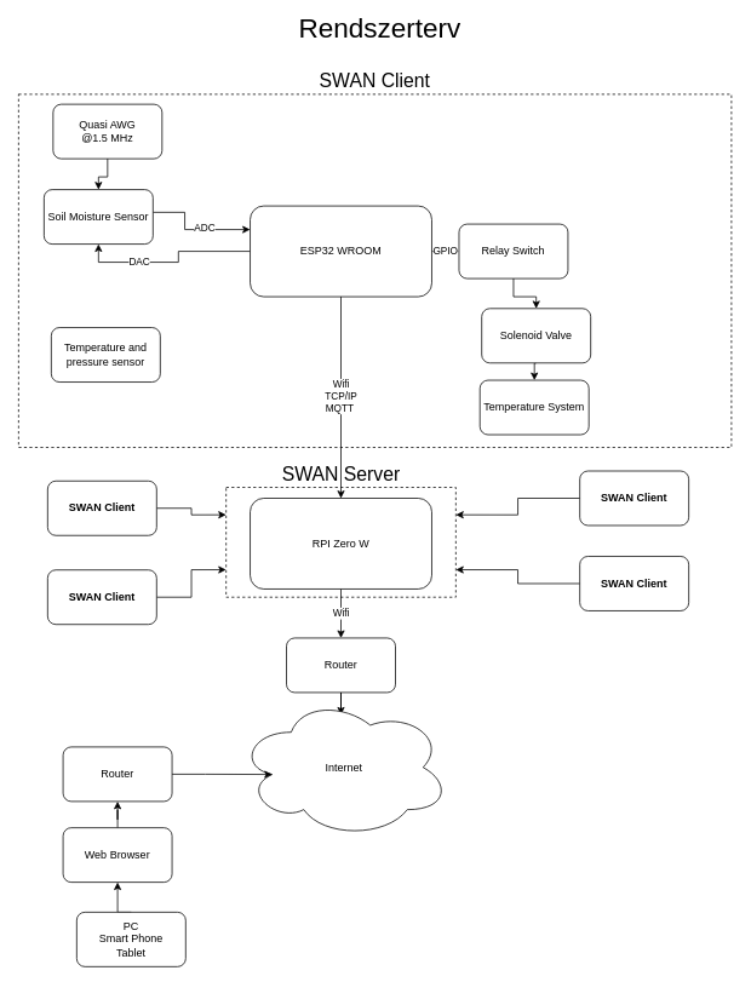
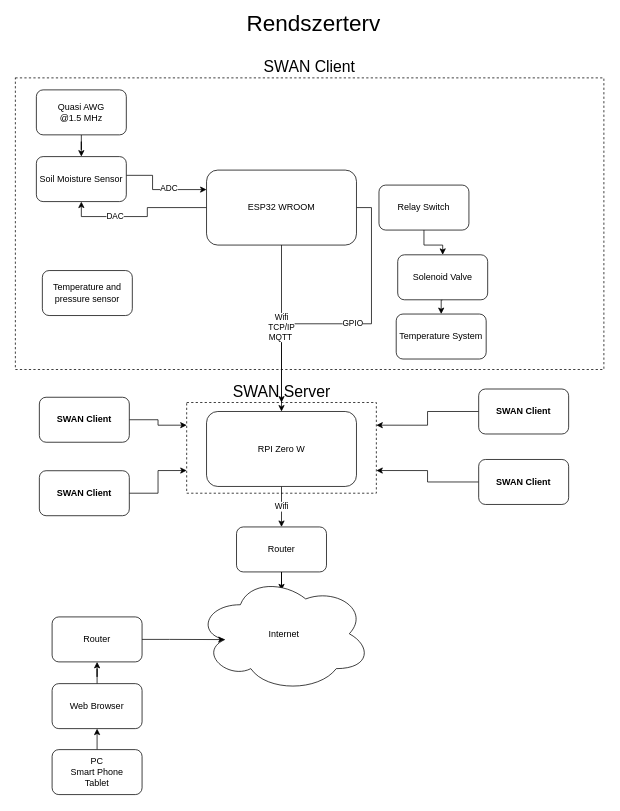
  <mxCell id="0" />
  <mxCell id="1" parent="0" />
  <mxCell id="2" style="edgeStyle=orthogonalEdgeStyle;rounded=0;orthogonalLoop=1;jettySize=auto;html=1;startArrow=classic;startFill=1;endArrow=none;endFill=0;" parent="1" source="7" target="10" edge="1"><mxGeometry relative="1" as="geometry"><Array as="points"><mxPoint x="203" y="252" /><mxPoint x="203" y="233" /></Array></mxGeometry></mxCell>
  <mxCell id="3" value="ADC" style="edgeLabel;html=1;align=center;verticalAlign=middle;resizable=0;points=[];" vertex="1" connectable="0" parent="2"><mxGeometry x="-0.191" y="-2" relative="1" as="geometry"><mxPoint as="offset" /></mxGeometry></mxCell>
- <mxCell id="4" value="GPIO" style="edgeStyle=orthogonalEdgeStyle;rounded=0;orthogonalLoop=1;jettySize=auto;html=1;exitX=1;exitY=0.5;exitDx=0;exitDy=0;entryX=0;entryY=0.5;entryDx=0;entryDy=0;" parent="1" source="7" target="13" edge="1"><mxGeometry relative="1" as="geometry" /></mxCell>
+ <mxCell id="4" value="GPIO" style="edgeStyle=orthogonalEdgeStyle;rounded=0;orthogonalLoop=1;jettySize=auto;html=1;exitX=1;exitY=0.5;exitDx=0;exitDy=0;" parent="1" source="7" target="21" edge="1"><mxGeometry relative="1" as="geometry" /></mxCell>
  <mxCell id="5" value="Wifi&lt;br&gt;TCP/IP&lt;br&gt;MQTT&amp;nbsp;" style="edgeStyle=orthogonalEdgeStyle;rounded=0;orthogonalLoop=1;jettySize=auto;html=1;" parent="1" edge="1"><mxGeometry x="-0.009" relative="1" as="geometry"><mxPoint x="375" y="326" as="sourcePoint" /><mxPoint x="375" y="548" as="targetPoint" /><mxPoint as="offset" /></mxGeometry></mxCell>
  <mxCell id="6" value="DAC" style="edgeStyle=orthogonalEdgeStyle;rounded=0;orthogonalLoop=1;jettySize=auto;html=1;entryX=0.5;entryY=1;entryDx=0;entryDy=0;startArrow=none;startFill=0;endArrow=classic;endFill=1;" edge="1" parent="1" source="7" target="10"><mxGeometry x="0.347" relative="1" as="geometry"><Array as="points"><mxPoint x="196" y="276" /><mxPoint x="196" y="288" /><mxPoint x="108" y="288" /></Array><mxPoint as="offset" /></mxGeometry></mxCell>
  <mxCell id="7" value="ESP32 WROOM" style="rounded=1;whiteSpace=wrap;html=1;aspect=fixed;" parent="1" vertex="1"><mxGeometry x="275" y="226" width="200" height="100" as="geometry" /></mxCell>
  <mxCell id="8" value="Wifi" style="edgeStyle=orthogonalEdgeStyle;rounded=0;orthogonalLoop=1;jettySize=auto;html=1;" parent="1" source="9" target="18" edge="1"><mxGeometry relative="1" as="geometry" /></mxCell>
  <mxCell id="9" value="RPI Zero W" style="rounded=1;whiteSpace=wrap;html=1;aspect=fixed;" parent="1" vertex="1"><mxGeometry x="275" y="548" width="200" height="100" as="geometry" /></mxCell>
  <mxCell id="10" value="Soil Moisture Sensor" style="rounded=1;whiteSpace=wrap;html=1;" parent="1" vertex="1"><mxGeometry x="48" y="208" width="120" height="60" as="geometry" /></mxCell>
  <mxCell id="11" value="Temperature and pressure sensor" style="rounded=1;whiteSpace=wrap;html=1;" parent="1" vertex="1"><mxGeometry x="56" y="360" width="120" height="60" as="geometry" /></mxCell>
  <mxCell id="12" style="edgeStyle=orthogonalEdgeStyle;rounded=0;orthogonalLoop=1;jettySize=auto;html=1;" parent="1" source="13" target="15" edge="1"><mxGeometry relative="1" as="geometry" /></mxCell>
  <mxCell id="13" value="Relay Switch" style="rounded=1;whiteSpace=wrap;html=1;" parent="1" vertex="1"><mxGeometry x="505" y="246" width="120" height="60" as="geometry" /></mxCell>
  <mxCell id="14" style="edgeStyle=orthogonalEdgeStyle;rounded=0;orthogonalLoop=1;jettySize=auto;html=1;exitX=0.5;exitY=1;exitDx=0;exitDy=0;entryX=0.5;entryY=0;entryDx=0;entryDy=0;" parent="1" source="15" target="16" edge="1"><mxGeometry relative="1" as="geometry" /></mxCell>
  <mxCell id="15" value="Solenoid Valve" style="rounded=1;whiteSpace=wrap;html=1;" parent="1" vertex="1"><mxGeometry x="530" y="339" width="120" height="60" as="geometry" /></mxCell>
  <mxCell id="16" value="Temperature System" style="rounded=1;whiteSpace=wrap;html=1;" parent="1" vertex="1"><mxGeometry x="528" y="418" width="120" height="60" as="geometry" /></mxCell>
  <mxCell id="17" style="edgeStyle=orthogonalEdgeStyle;rounded=0;orthogonalLoop=1;jettySize=auto;html=1;entryX=0.486;entryY=0.126;entryDx=0;entryDy=0;entryPerimeter=0;" parent="1" source="18" target="19" edge="1"><mxGeometry relative="1" as="geometry" /></mxCell>
  <mxCell id="18" value="Router" style="rounded=1;whiteSpace=wrap;html=1;" parent="1" vertex="1"><mxGeometry x="315" y="702" width="120" height="60" as="geometry" /></mxCell>
  <mxCell id="19" value="Internet" style="ellipse;shape=cloud;whiteSpace=wrap;html=1;aspect=fixed;" parent="1" vertex="1"><mxGeometry x="262" y="767" width="232.5" height="155" as="geometry" /></mxCell>
  <mxCell id="20" value="SWAN Client" style="rounded=0;whiteSpace=wrap;html=1;dashed=1;gradientColor=none;fillColor=none;labelPosition=center;verticalLabelPosition=top;align=center;verticalAlign=bottom;fontStyle=0;fontSize=21;" parent="1" vertex="1"><mxGeometry x="20" y="103" width="785" height="389" as="geometry" /></mxCell>
  <mxCell id="21" value="SWAN Server" style="rounded=0;whiteSpace=wrap;html=1;dashed=1;fillColor=none;gradientColor=none;fontSize=21;labelPosition=center;verticalLabelPosition=top;align=center;verticalAlign=bottom;" parent="1" vertex="1"><mxGeometry x="248.5" y="536" width="253" height="121" as="geometry" /></mxCell>
  <mxCell id="22" style="edgeStyle=orthogonalEdgeStyle;rounded=0;orthogonalLoop=1;jettySize=auto;html=1;entryX=0.16;entryY=0.55;entryDx=0;entryDy=0;entryPerimeter=0;fontSize=21;" parent="1" source="23" target="19" edge="1"><mxGeometry relative="1" as="geometry" /></mxCell>
  <mxCell id="23" value="Router" style="rounded=1;whiteSpace=wrap;html=1;" parent="1" vertex="1"><mxGeometry x="69" y="822" width="120" height="60" as="geometry" /></mxCell>
  <mxCell id="24" style="edgeStyle=orthogonalEdgeStyle;rounded=0;orthogonalLoop=1;jettySize=auto;html=1;entryX=0.5;entryY=1;entryDx=0;entryDy=0;fontSize=12;" parent="1" source="25" target="23" edge="1"><mxGeometry relative="1" as="geometry" /></mxCell>
  <mxCell id="25" value="&lt;font style=&quot;font-size: 12px;&quot;&gt;Web Browser&lt;/font&gt;" style="rounded=1;whiteSpace=wrap;html=1;fillColor=#ffffff;gradientColor=none;fontSize=12;" parent="1" vertex="1"><mxGeometry x="69" y="911" width="120" height="60" as="geometry" /></mxCell>
  <mxCell id="26" style="edgeStyle=orthogonalEdgeStyle;rounded=0;orthogonalLoop=1;jettySize=auto;html=1;exitX=0.5;exitY=0;exitDx=0;exitDy=0;entryX=0.5;entryY=1;entryDx=0;entryDy=0;fontSize=12;" parent="1" source="27" target="25" edge="1"><mxGeometry relative="1" as="geometry" /></mxCell>
- <mxCell id="27" value="PC&lt;br&gt;Smart Phone&lt;br&gt;Tablet" style="rounded=1;whiteSpace=wrap;html=1;fillColor=#ffffff;gradientColor=none;fontSize=12;" parent="1" vertex="1"><mxGeometry x="84" y="1004" width="120" height="60" as="geometry" /></mxCell>
+ <mxCell id="27" value="PC&lt;br&gt;Smart Phone&lt;br&gt;Tablet" style="rounded=1;whiteSpace=wrap;html=1;fillColor=#ffffff;gradientColor=none;fontSize=12;" parent="1" vertex="1"><mxGeometry x="69" y="999" width="120" height="60" as="geometry" /></mxCell>
  <mxCell id="28" style="edgeStyle=orthogonalEdgeStyle;rounded=0;orthogonalLoop=1;jettySize=auto;html=1;entryX=1;entryY=0.25;entryDx=0;entryDy=0;fontSize=12;" parent="1" source="29" target="21" edge="1"><mxGeometry relative="1" as="geometry" /></mxCell>
  <mxCell id="29" value="SWAN Client" style="rounded=1;whiteSpace=wrap;html=1;fillColor=#ffffff;gradientColor=none;fontSize=12;fontStyle=1" parent="1" vertex="1"><mxGeometry x="638" y="518" width="120" height="60" as="geometry" /></mxCell>
  <mxCell id="30" style="edgeStyle=orthogonalEdgeStyle;rounded=0;orthogonalLoop=1;jettySize=auto;html=1;entryX=1;entryY=0.75;entryDx=0;entryDy=0;fontSize=12;" parent="1" source="31" target="21" edge="1"><mxGeometry relative="1" as="geometry" /></mxCell>
  <mxCell id="31" value="SWAN Client" style="rounded=1;whiteSpace=wrap;html=1;fillColor=#ffffff;gradientColor=none;fontSize=12;fontStyle=1" parent="1" vertex="1"><mxGeometry x="638" y="612" width="120" height="60" as="geometry" /></mxCell>
  <mxCell id="32" style="edgeStyle=orthogonalEdgeStyle;rounded=0;orthogonalLoop=1;jettySize=auto;html=1;entryX=0;entryY=0.25;entryDx=0;entryDy=0;fontSize=12;" parent="1" source="33" target="21" edge="1"><mxGeometry relative="1" as="geometry" /></mxCell>
  <mxCell id="33" value="SWAN Client" style="rounded=1;whiteSpace=wrap;html=1;fillColor=#ffffff;gradientColor=none;fontSize=12;fontStyle=1" parent="1" vertex="1"><mxGeometry x="52" y="529" width="120" height="60" as="geometry" /></mxCell>
  <mxCell id="34" style="edgeStyle=orthogonalEdgeStyle;rounded=0;orthogonalLoop=1;jettySize=auto;html=1;entryX=0;entryY=0.75;entryDx=0;entryDy=0;fontSize=12;" parent="1" source="35" target="21" edge="1"><mxGeometry relative="1" as="geometry" /></mxCell>
  <mxCell id="35" value="SWAN Client" style="rounded=1;whiteSpace=wrap;html=1;fillColor=#ffffff;gradientColor=none;fontSize=12;fontStyle=1" parent="1" vertex="1"><mxGeometry x="52" y="627" width="120" height="60" as="geometry" /></mxCell>
  <mxCell id="36" value="Rendszerterv" style="text;html=1;strokeColor=none;fillColor=none;align=center;verticalAlign=middle;whiteSpace=wrap;rounded=0;fontSize=30;" parent="1" vertex="1"><mxGeometry x="398" y="20" width="40" height="20" as="geometry" /></mxCell>
  <mxCell id="37" style="edgeStyle=orthogonalEdgeStyle;rounded=0;orthogonalLoop=1;jettySize=auto;html=1;startArrow=none;startFill=0;endArrow=classic;endFill=1;" edge="1" parent="1" source="38" target="10"><mxGeometry relative="1" as="geometry" /></mxCell>
- <mxCell id="38" value="Quasi AWG &lt;br&gt;@1.5 MHz" style="rounded=1;whiteSpace=wrap;html=1;" vertex="1" parent="1"><mxGeometry x="58" y="114" width="120" height="60" as="geometry" /></mxCell>
+ <mxCell id="38" value="Quasi AWG &lt;br&gt;@1.5 MHz" style="rounded=1;whiteSpace=wrap;html=1;" vertex="1" parent="1"><mxGeometry x="48" y="119" width="120" height="60" as="geometry" /></mxCell>
